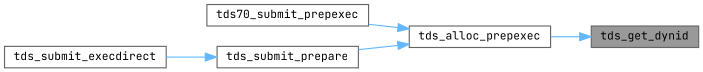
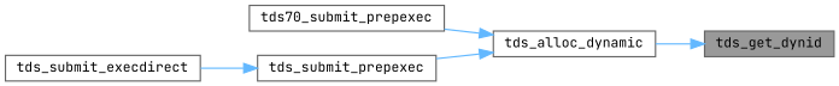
  digraph {
    fontname="JetBrains Mono"
    rankdir=RL
    node [color=grey40 fillcolor=white fontname="JetBrains Mono" fontsize=10 shape=box style=filled]
    edge [color=steelblue1 dir=back fontname="JetBrains Mono" fontsize=10 labelfontname=Helvetica labelfontsize=10 style=solid]
    n1 [color=gray40 fillcolor=grey60 fontcolor=black height=0.2 label=tds_get_dynid width=0.4]
-   n2 [height=0.2 label=tds_alloc_prepexec width=0.4]
+   n2 [height=0.2 label=tds_alloc_dynamic width=0.4]
    n3 [height=0.2 label=tds70_submit_prepexec width=0.4]
-   n4 [height=0.2 label=tds_submit_prepare width=0.4]
+   n4 [height=0.2 label=tds_submit_prepexec width=0.4]
    n5 [height=0.2 label=tds_submit_execdirect width=0.4]
    n1 -> n2
    n2 -> n3
    n2 -> n4
    n4 -> n5
  }
